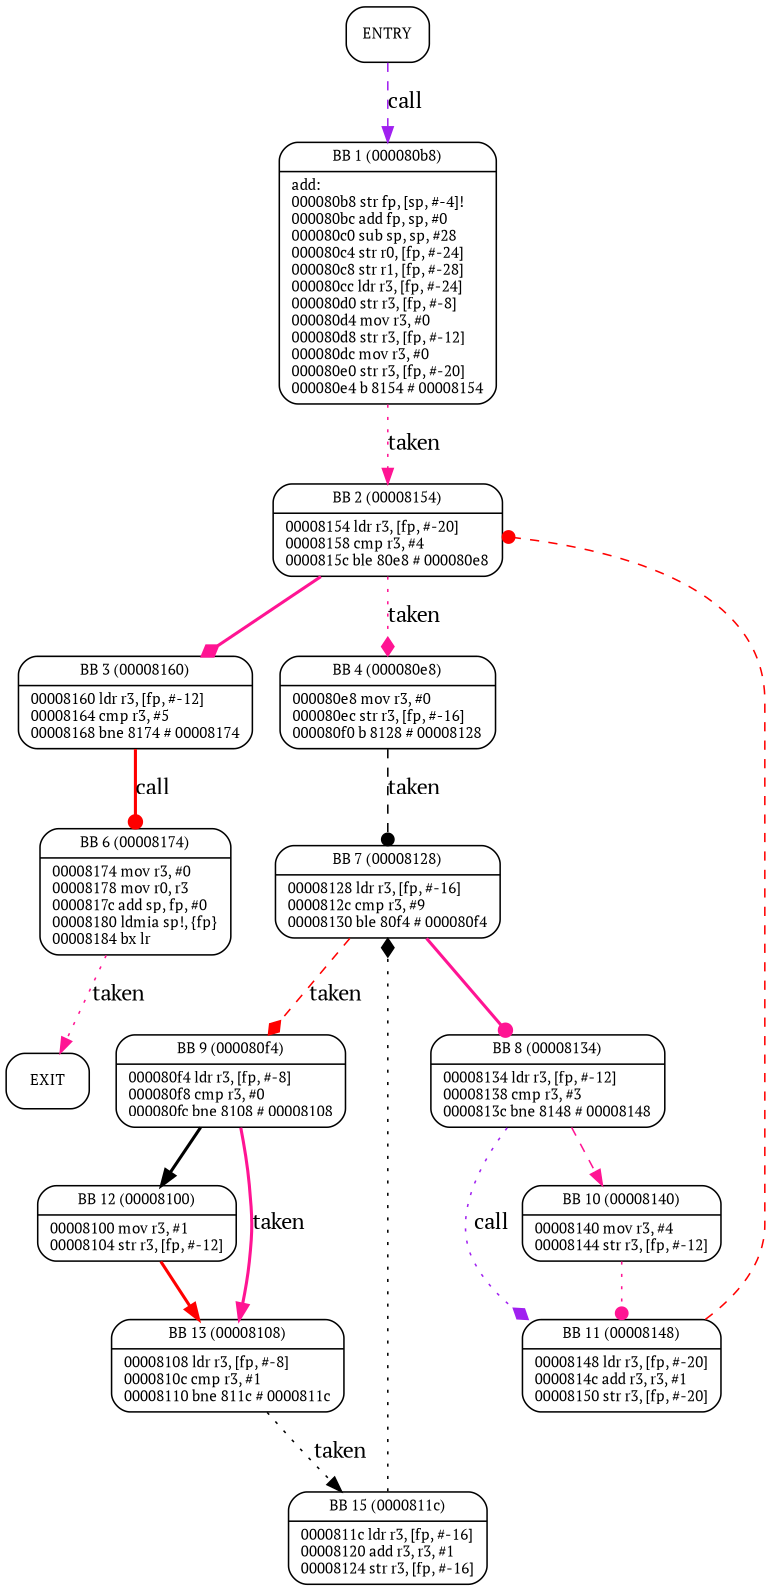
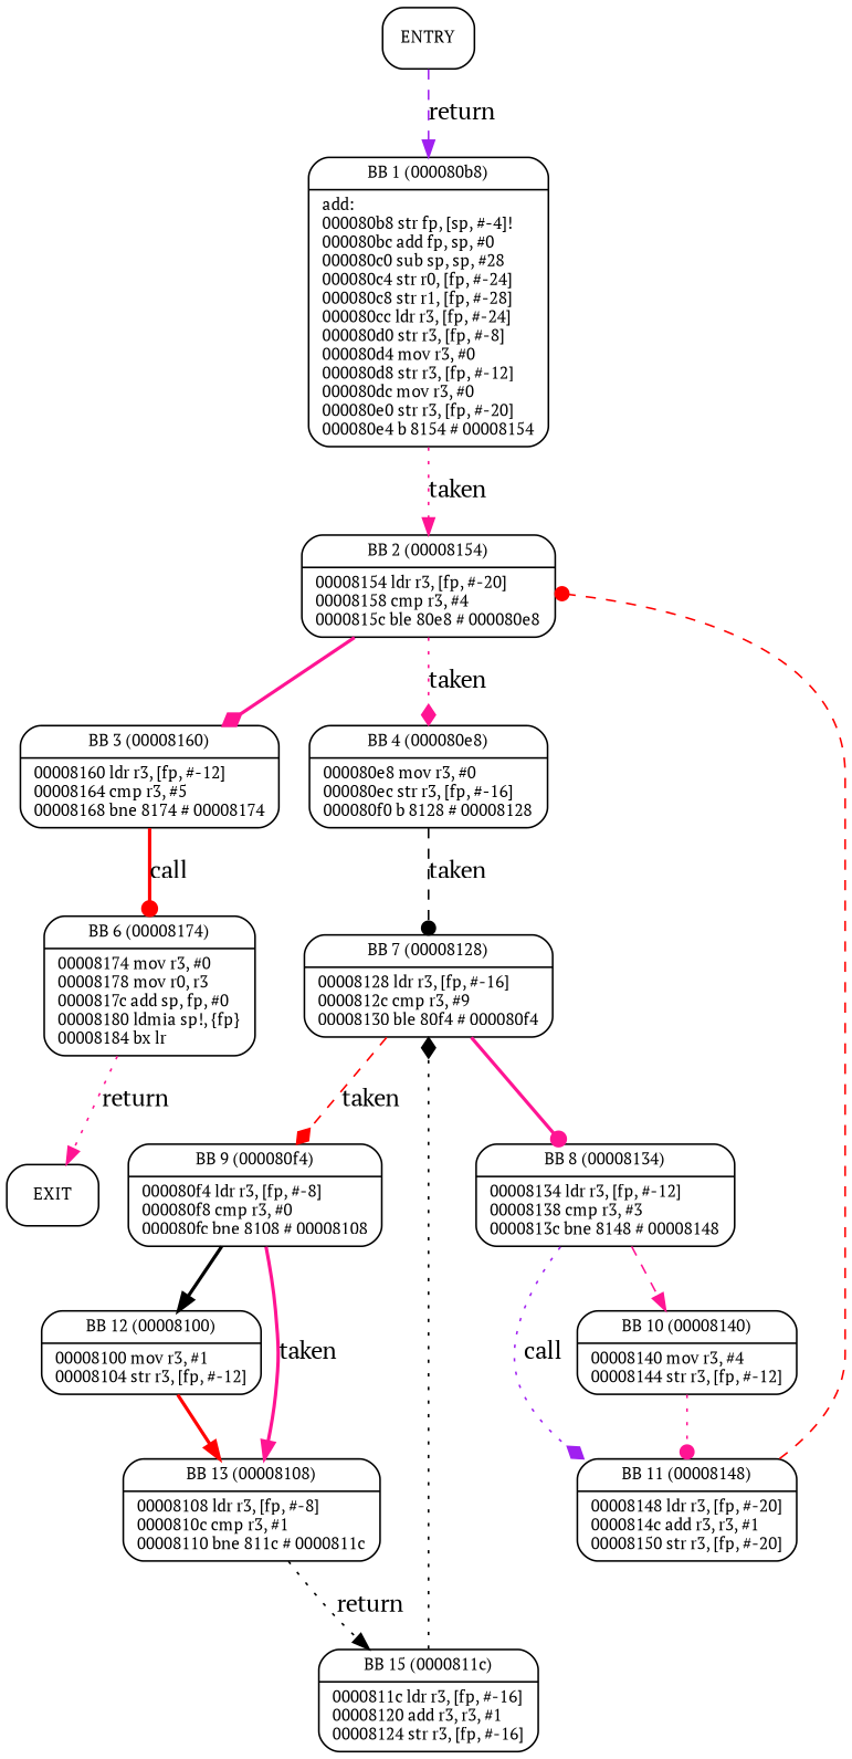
  digraph {
    fontname="PT Serif"
    node [fontname="PT Serif" fontsize=10 labeljust=l shape=Mrecord]
    edge [arrowhead=normal color=deeppink fontname="PT Serif" style=dotted weight=3]
    n1 [label=ENTRY]
    n2 [label="{BB 1 (000080b8) | add:\l000080b8    str fp, [sp, #-4]!\l000080bc    add fp, sp, #0\l000080c0    sub sp, sp, #28\l000080c4    str r0, [fp, #-24]\l000080c8    str r1, [fp, #-28]\l000080cc    ldr r3, [fp, #-24]\l000080d0    str r3, [fp, #-8]\l000080d4    mov r3, #0\l000080d8    str r3, [fp, #-12]\l000080dc    mov r3, #0\l000080e0    str r3, [fp, #-20]\l000080e4    b 8154    # 00008154\l }"]
    n3 [label="{BB 2 (00008154) | 00008154    ldr r3, [fp, #-20]\l00008158    cmp r3, #4\l0000815c    ble 80e8    # 000080e8\l }"]
    n4 [label="{BB 3 (00008160) | 00008160    ldr r3, [fp, #-12]\l00008164    cmp r3, #5\l00008168    bne 8174    # 00008174\l }"]
    n5 [label="{BB 4 (000080e8) | 000080e8    mov r3, #0\l000080ec    str r3, [fp, #-16]\l000080f0    b 8128    # 00008128\l }"]
    n6 [label="{BB 6 (00008174) | 00008174    mov r3, #0\l00008178    mov r0, r3\l0000817c    add sp, fp, #0\l00008180    ldmia sp!, \{fp\}\l00008184    bx lr\l }"]
    n7 [label="{BB 7 (00008128) | 00008128    ldr r3, [fp, #-16]\l0000812c    cmp r3, #9\l00008130    ble 80f4    # 000080f4\l }"]
    n8 [label=EXIT]
    n9 [label="{BB 8 (00008134) | 00008134    ldr r3, [fp, #-12]\l00008138    cmp r3, #3\l0000813c    bne 8148    # 00008148\l }"]
    n10 [label="{BB 9 (000080f4) | 000080f4    ldr r3, [fp, #-8]\l000080f8    cmp r3, #0\l000080fc    bne 8108    # 00008108\l }"]
    n11 [label="{BB 10 (00008140) | 00008140    mov r3, #4\l00008144    str r3, [fp, #-12]\l }"]
    n12 [label="{BB 11 (00008148) | 00008148    ldr r3, [fp, #-20]\l0000814c    add r3, r3, #1\l00008150    str r3, [fp, #-20]\l }"]
    n13 [label="{BB 12 (00008100) | 00008100    mov r3, #1\l00008104    str r3, [fp, #-12]\l }"]
    n14 [label="{BB 13 (00008108) | 00008108    ldr r3, [fp, #-8]\l0000810c    cmp r3, #1\l00008110    bne 811c    # 0000811c\l }"]
    n15 [label="{BB 15 (0000811c) | 0000811c    ldr r3, [fp, #-16]\l00008120    add r3, r3, #1\l00008124    str r3, [fp, #-16]\l }"]
-   n1 -> n2 [color=purple label=call style=dashed weight=2]
+   n1 -> n2 [color=purple label=return style=dashed weight=2]
    n2 -> n3 [label=taken]
    n3 -> n4 [arrowhead=diamond style=bold weight=4]
    n3 -> n5 [arrowhead=diamond label=taken]
    n4 -> n6 [arrowhead=dot color=red label=call style=bold]
    n5 -> n7 [arrowhead=dot color=black label=taken style=dashed]
-   n6 -> n8 [label=taken weight=2]
+   n6 -> n8 [label=return weight=2]
    n7 -> n9 [arrowhead=dot style=bold weight=4]
    n7 -> n10 [arrowhead=diamond color=red label=taken style=dashed]
    n9 -> n11 [style=dashed weight=4]
    n9 -> n12 [arrowhead=diamond color=purple label=call]
    n10 -> n13 [color=black style=bold weight=4]
    n10 -> n14 [label=taken style=bold]
    n11 -> n12 [arrowhead=dot weight=4]
    n12 -> n3 [arrowhead=dot color=red style=dashed weight=4]
    n13 -> n14 [color=red style=bold weight=4]
-   n14 -> n15 [color=black label=taken]
+   n14 -> n15 [color=black label=return]
    n15 -> n7 [arrowhead=diamond color=black weight=4]
  }
